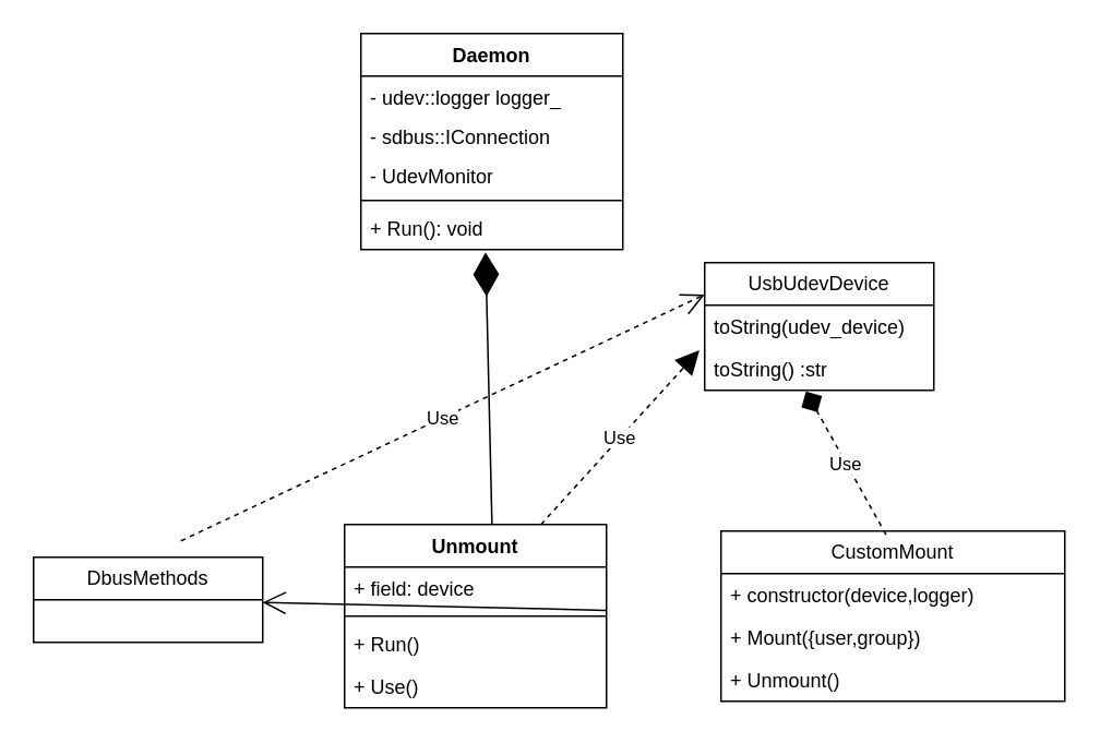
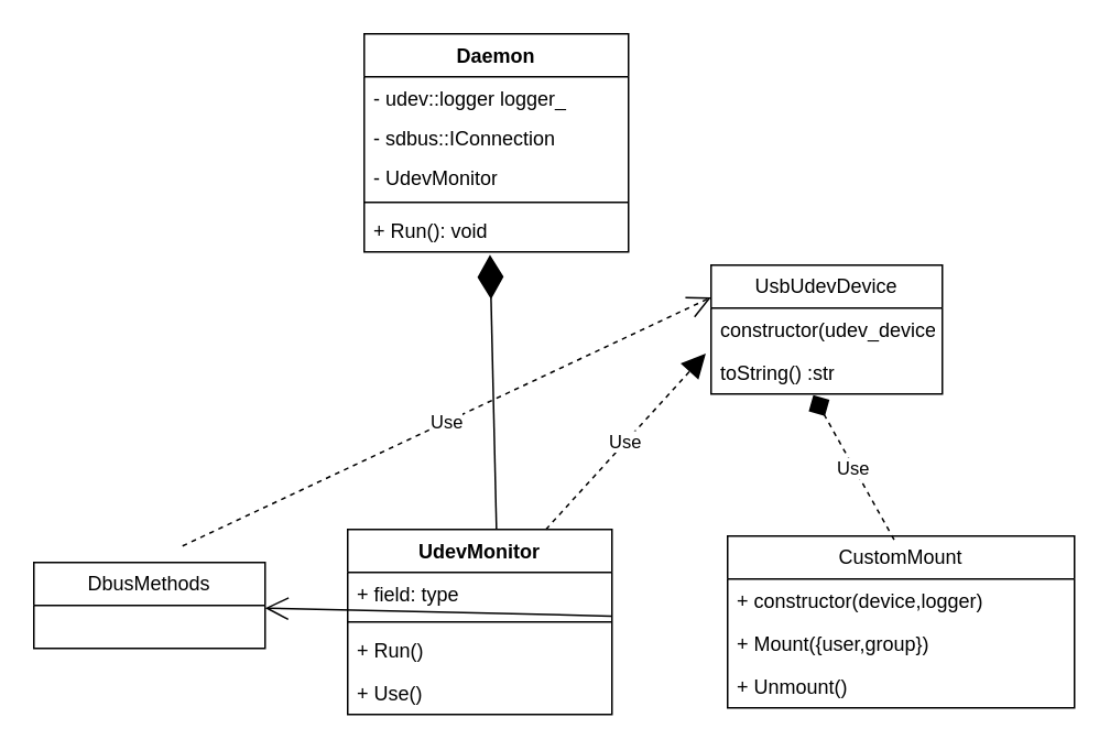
  <mxCell id="0" />
  <mxCell id="1" parent="0" />
  <mxCell id="2" value="Daemon" style="swimlane;fontStyle=1;align=center;verticalAlign=top;childLayout=stackLayout;horizontal=1;startSize=26;horizontalStack=0;resizeParent=1;resizeParentMax=0;resizeLast=0;collapsible=1;marginBottom=0;whiteSpace=wrap;html=1;" parent="1" vertex="1"><mxGeometry x="220" y="20" width="160" height="132" as="geometry" /></mxCell>
  <mxCell id="3" value="- udev::logger logger_" style="text;strokeColor=none;fillColor=none;align=left;verticalAlign=top;spacingLeft=4;spacingRight=4;overflow=hidden;rotatable=0;points=[[0,0.5],[1,0.5]];portConstraint=eastwest;whiteSpace=wrap;html=1;" parent="2" vertex="1"><mxGeometry y="26" width="160" height="24" as="geometry" /></mxCell>
  <mxCell id="4" value="- sdbus::IConnection" style="text;strokeColor=none;fillColor=none;align=left;verticalAlign=top;spacingLeft=4;spacingRight=4;overflow=hidden;rotatable=0;points=[[0,0.5],[1,0.5]];portConstraint=eastwest;whiteSpace=wrap;html=1;" parent="2" vertex="1"><mxGeometry y="50" width="160" height="24" as="geometry" /></mxCell>
  <mxCell id="5" value="- UdevMonitor" style="text;strokeColor=none;fillColor=none;align=left;verticalAlign=top;spacingLeft=4;spacingRight=4;overflow=hidden;rotatable=0;points=[[0,0.5],[1,0.5]];portConstraint=eastwest;whiteSpace=wrap;html=1;" parent="2" vertex="1"><mxGeometry y="74" width="160" height="24" as="geometry" /></mxCell>
  <mxCell id="6" value="" style="line;strokeWidth=1;fillColor=none;align=left;verticalAlign=middle;spacingTop=-1;spacingLeft=3;spacingRight=3;rotatable=0;labelPosition=right;points=[];portConstraint=eastwest;strokeColor=inherit;" parent="2" vertex="1"><mxGeometry y="98" width="160" height="8" as="geometry" /></mxCell>
  <mxCell id="7" value="+ Run(): void" style="text;strokeColor=none;fillColor=none;align=left;verticalAlign=top;spacingLeft=4;spacingRight=4;overflow=hidden;rotatable=0;points=[[0,0.5],[1,0.5]];portConstraint=eastwest;whiteSpace=wrap;html=1;" parent="2" vertex="1"><mxGeometry y="106" width="160" height="26" as="geometry" /></mxCell>
- <mxCell id="8" value="Unmount" style="swimlane;fontStyle=1;align=center;verticalAlign=top;childLayout=stackLayout;horizontal=1;startSize=26;horizontalStack=0;resizeParent=1;resizeParentMax=0;resizeLast=0;collapsible=1;marginBottom=0;whiteSpace=wrap;html=1;" parent="1" vertex="1"><mxGeometry x="210" y="320" width="160" height="112" as="geometry" /></mxCell>
- <mxCell id="9" value="+ field: device" style="text;strokeColor=none;fillColor=none;align=left;verticalAlign=top;spacingLeft=4;spacingRight=4;overflow=hidden;rotatable=0;points=[[0,0.5],[1,0.5]];portConstraint=eastwest;whiteSpace=wrap;html=1;" parent="8" vertex="1"><mxGeometry y="26" width="160" height="26" as="geometry" /></mxCell>
+ <mxCell id="8" value="UdevMonitor" style="swimlane;fontStyle=1;align=center;verticalAlign=top;childLayout=stackLayout;horizontal=1;startSize=26;horizontalStack=0;resizeParent=1;resizeParentMax=0;resizeLast=0;collapsible=1;marginBottom=0;whiteSpace=wrap;html=1;" parent="1" vertex="1"><mxGeometry x="210" y="320" width="160" height="112" as="geometry" /></mxCell>
+ <mxCell id="9" value="+ field: type" style="text;strokeColor=none;fillColor=none;align=left;verticalAlign=top;spacingLeft=4;spacingRight=4;overflow=hidden;rotatable=0;points=[[0,0.5],[1,0.5]];portConstraint=eastwest;whiteSpace=wrap;html=1;" parent="8" vertex="1"><mxGeometry y="26" width="160" height="26" as="geometry" /></mxCell>
  <mxCell id="10" value="" style="line;strokeWidth=1;fillColor=none;align=left;verticalAlign=middle;spacingTop=-1;spacingLeft=3;spacingRight=3;rotatable=0;labelPosition=right;points=[];portConstraint=eastwest;strokeColor=inherit;" parent="8" vertex="1"><mxGeometry y="52" width="160" height="8" as="geometry" /></mxCell>
  <mxCell id="11" value="+ Run()" style="text;strokeColor=none;fillColor=none;align=left;verticalAlign=top;spacingLeft=4;spacingRight=4;overflow=hidden;rotatable=0;points=[[0,0.5],[1,0.5]];portConstraint=eastwest;whiteSpace=wrap;html=1;" parent="8" vertex="1"><mxGeometry y="60" width="160" height="26" as="geometry" /></mxCell>
  <mxCell id="12" value="+ Use()" style="text;strokeColor=none;fillColor=none;align=left;verticalAlign=top;spacingLeft=4;spacingRight=4;overflow=hidden;rotatable=0;points=[[0,0.5],[1,0.5]];portConstraint=eastwest;whiteSpace=wrap;html=1;" parent="8" vertex="1"><mxGeometry y="86" width="160" height="26" as="geometry" /></mxCell>
  <mxCell id="13" value="" style="endArrow=diamondThin;endFill=1;endSize=24;html=1;rounded=0;entryX=0.476;entryY=1.066;entryDx=0;entryDy=0;entryPerimeter=0;exitX=0.563;exitY=0;exitDx=0;exitDy=0;exitPerimeter=0;" parent="1" source="8" target="7" edge="1"><mxGeometry width="160" relative="1" as="geometry"><mxPoint x="90" y="10" as="sourcePoint" /><mxPoint x="400" y="190" as="targetPoint" /></mxGeometry></mxCell>
  <mxCell id="14" value="CustomMount" style="swimlane;fontStyle=0;childLayout=stackLayout;horizontal=1;startSize=26;fillColor=none;horizontalStack=0;resizeParent=1;resizeParentMax=0;resizeLast=0;collapsible=1;marginBottom=0;whiteSpace=wrap;html=1;" parent="1" vertex="1"><mxGeometry x="440" y="324" width="210" height="104" as="geometry" /></mxCell>
  <mxCell id="15" value="+ constructor(device,logger)" style="text;strokeColor=none;fillColor=none;align=left;verticalAlign=top;spacingLeft=4;spacingRight=4;overflow=hidden;rotatable=0;points=[[0,0.5],[1,0.5]];portConstraint=eastwest;whiteSpace=wrap;html=1;" parent="14" vertex="1"><mxGeometry y="26" width="210" height="26" as="geometry" /></mxCell>
  <mxCell id="16" value="+ Mount({user,group})" style="text;strokeColor=none;fillColor=none;align=left;verticalAlign=top;spacingLeft=4;spacingRight=4;overflow=hidden;rotatable=0;points=[[0,0.5],[1,0.5]];portConstraint=eastwest;whiteSpace=wrap;html=1;" parent="14" vertex="1"><mxGeometry y="52" width="210" height="26" as="geometry" /></mxCell>
  <mxCell id="17" value="+ Unmount()" style="text;strokeColor=none;fillColor=none;align=left;verticalAlign=top;spacingLeft=4;spacingRight=4;overflow=hidden;rotatable=0;points=[[0,0.5],[1,0.5]];portConstraint=eastwest;whiteSpace=wrap;html=1;" parent="14" vertex="1"><mxGeometry y="78" width="210" height="26" as="geometry" /></mxCell>
  <mxCell id="18" value="" style="endArrow=open;endFill=1;endSize=12;html=1;rounded=0;exitX=0.997;exitY=1.016;exitDx=0;exitDy=0;exitPerimeter=0;" parent="1" source="9" target="24" edge="1"><mxGeometry width="160" relative="1" as="geometry"><mxPoint x="240" y="240" as="sourcePoint" /><mxPoint x="400" y="240" as="targetPoint" /></mxGeometry></mxCell>
  <mxCell id="19" value="UsbUdevDevice" style="swimlane;fontStyle=0;childLayout=stackLayout;horizontal=1;startSize=26;fillColor=none;horizontalStack=0;resizeParent=1;resizeParentMax=0;resizeLast=0;collapsible=1;marginBottom=0;whiteSpace=wrap;html=1;" parent="1" vertex="1"><mxGeometry x="430" y="160" width="140" height="78" as="geometry" /></mxCell>
- <mxCell id="20" value="toString(udev_device)" style="text;strokeColor=none;fillColor=none;align=left;verticalAlign=top;spacingLeft=4;spacingRight=4;overflow=hidden;rotatable=0;points=[[0,0.5],[1,0.5]];portConstraint=eastwest;whiteSpace=wrap;html=1;" parent="19" vertex="1"><mxGeometry y="26" width="140" height="26" as="geometry" /></mxCell>
+ <mxCell id="20" value="constructor(udev_device)" style="text;strokeColor=none;fillColor=none;align=left;verticalAlign=top;spacingLeft=4;spacingRight=4;overflow=hidden;rotatable=0;points=[[0,0.5],[1,0.5]];portConstraint=eastwest;whiteSpace=wrap;html=1;" parent="19" vertex="1"><mxGeometry y="26" width="140" height="26" as="geometry" /></mxCell>
  <mxCell id="21" value="toString() :str" style="text;strokeColor=none;fillColor=none;align=left;verticalAlign=top;spacingLeft=4;spacingRight=4;overflow=hidden;rotatable=0;points=[[0,0.5],[1,0.5]];portConstraint=eastwest;whiteSpace=wrap;html=1;" parent="19" vertex="1"><mxGeometry y="52" width="140" height="26" as="geometry" /></mxCell>
  <mxCell id="22" value="Use" style="endArrow=block;endSize=12;dashed=1;html=1;rounded=0;entryX=-0.023;entryY=1.06;entryDx=0;entryDy=0;entryPerimeter=0;exitX=0.75;exitY=0;exitDx=0;exitDy=0;" parent="1" source="8" target="20" edge="1"><mxGeometry width="160" relative="1" as="geometry"><mxPoint x="240" y="240" as="sourcePoint" /><mxPoint x="400" y="240" as="targetPoint" /></mxGeometry></mxCell>
  <mxCell id="23" value="Use" style="endArrow=diamond;endSize=12;dashed=1;html=1;rounded=0;entryX=0.442;entryY=1.027;entryDx=0;entryDy=0;entryPerimeter=0;exitX=0.48;exitY=0.021;exitDx=0;exitDy=0;exitPerimeter=0;" parent="1" source="14" target="21" edge="1"><mxGeometry width="160" relative="1" as="geometry"><mxPoint x="240" y="240" as="sourcePoint" /><mxPoint x="400" y="240" as="targetPoint" /></mxGeometry></mxCell>
  <mxCell id="24" value="DbusMethods" style="swimlane;fontStyle=0;childLayout=stackLayout;horizontal=1;startSize=26;fillColor=none;horizontalStack=0;resizeParent=1;resizeParentMax=0;resizeLast=0;collapsible=1;marginBottom=0;whiteSpace=wrap;html=1;" vertex="1" parent="1"><mxGeometry x="20" y="340" width="140" height="52" as="geometry" /></mxCell>
  <mxCell id="25" value="Use" style="endArrow=open;endSize=12;dashed=1;html=1;rounded=0;entryX=0;entryY=0.25;entryDx=0;entryDy=0;" edge="1" parent="1" target="19"><mxGeometry width="160" relative="1" as="geometry"><mxPoint x="110" y="330" as="sourcePoint" /><mxPoint x="437" y="224" as="targetPoint" /></mxGeometry></mxCell>
